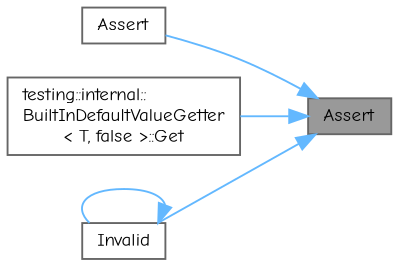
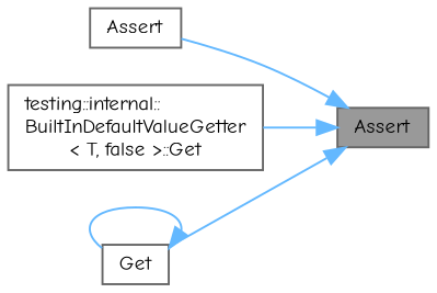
  digraph {
    rankdir=RL
    fontname="Comic Neue"
    node [color=grey40 fillcolor=white fontname="Comic Neue" fontsize=10 shape=box style=filled]
    edge [color=steelblue1 dir=back fontname="Comic Neue" fontsize=10 labelfontname=Helvetica labelfontsize=10 style=solid]
    n1 [color=gray40 fillcolor=grey60 fontcolor=black height=0.2 label=Assert width=0.4]
    n2 [height=0.2 label=Assert width=0.4]
    n3 [height=0.2 label="testing::internal::\lBuiltInDefaultValueGetter\l\< T, false \>::Get" width=0.4]
-   n4 [height=0.2 label=Invalid width=0.4]
+   n4 [height=0.2 label=Get width=0.4]
    n1 -> n2
    n1 -> n3
    n1 -> n4
    n4 -> n4
  }
